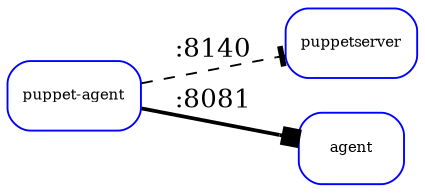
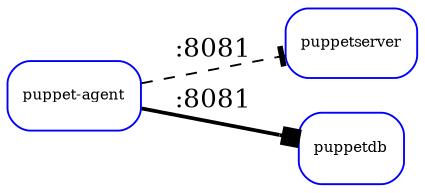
  digraph {
    compound=true
    fontsize=8
    rankdir=LR
    node [color=blue fontsize=8 shape=Mrecord]
    n1 [label="puppet-agent"]
    n2 [label=puppetserver]
-   puppetdb [label=agent]
-   n1 -> n2 [arrowhead=tee label=":8140" style=dashed]
+   puppetdb
+   n1 -> n2 [arrowhead=tee label=":8081" style=dashed]
    n1 -> puppetdb [arrowhead=box label=":8081" style=bold]
  }
